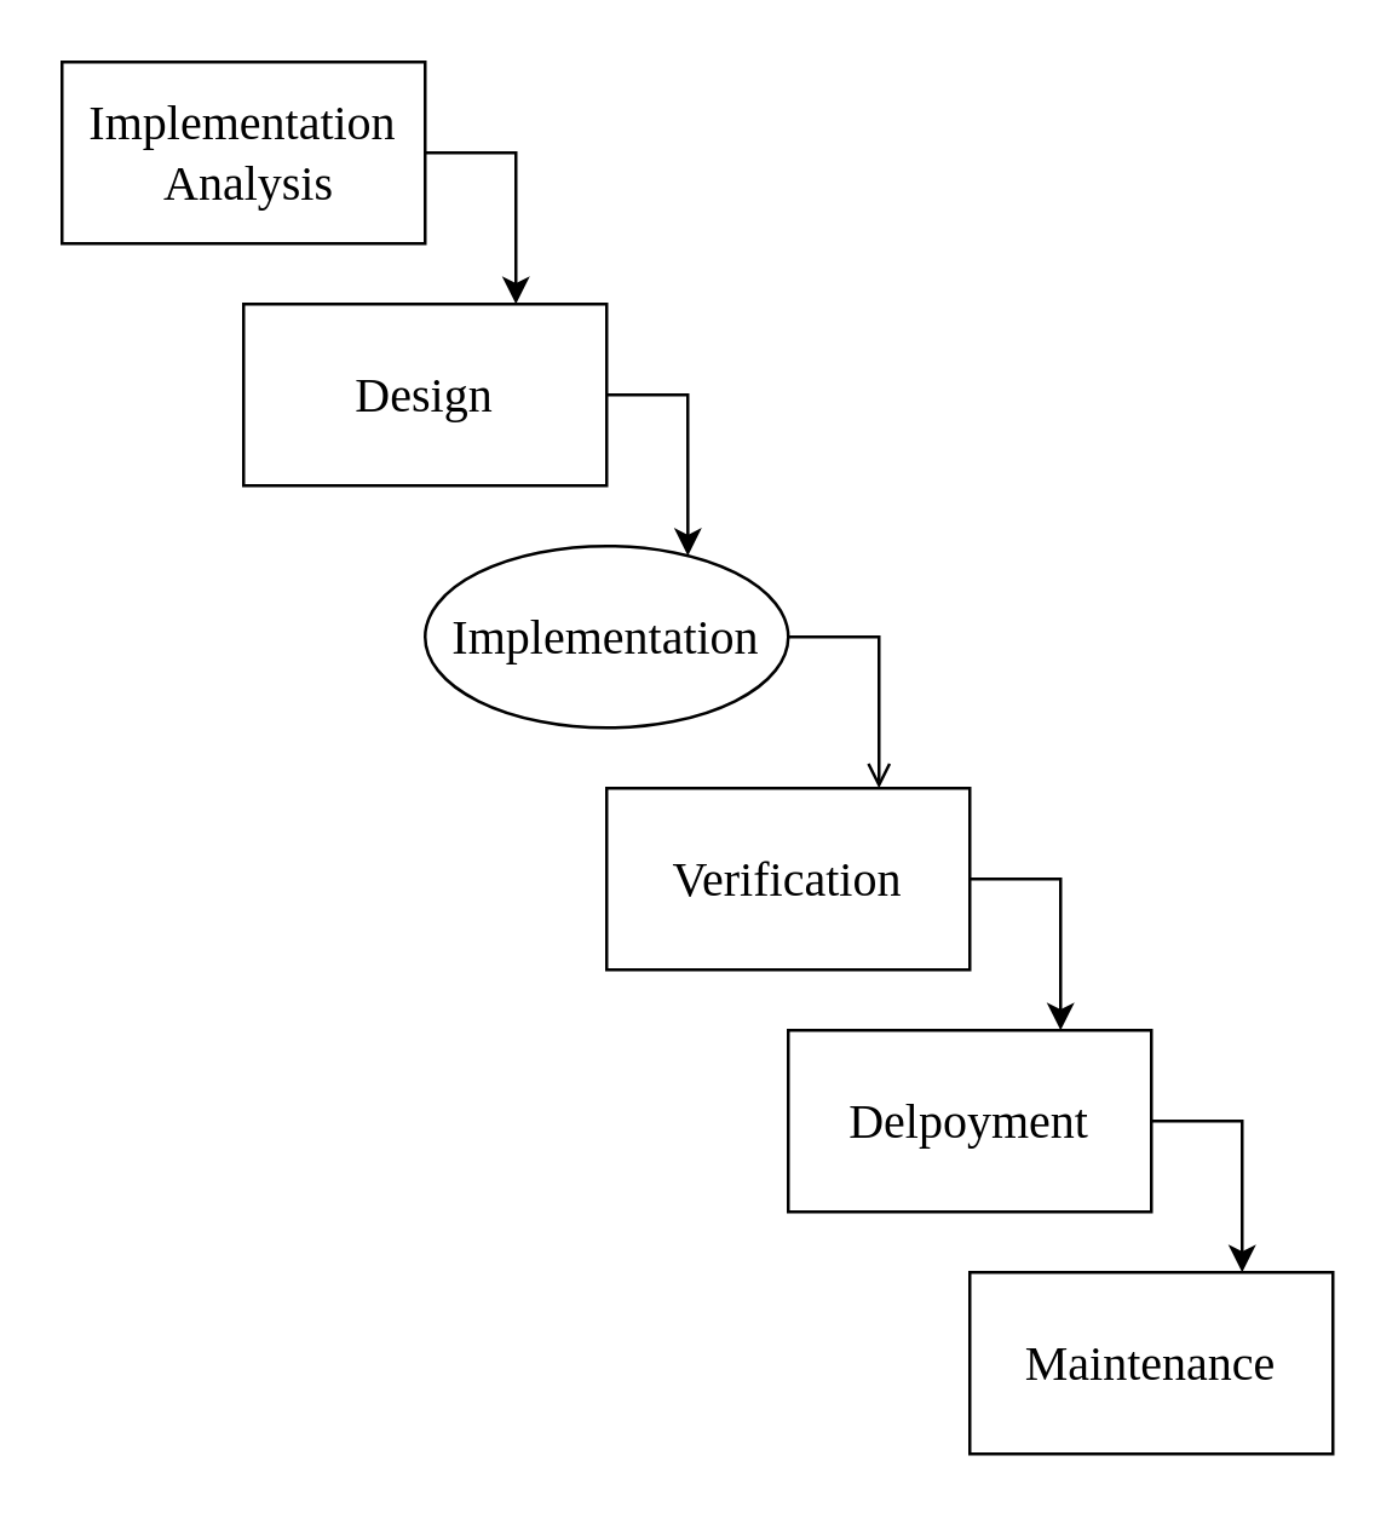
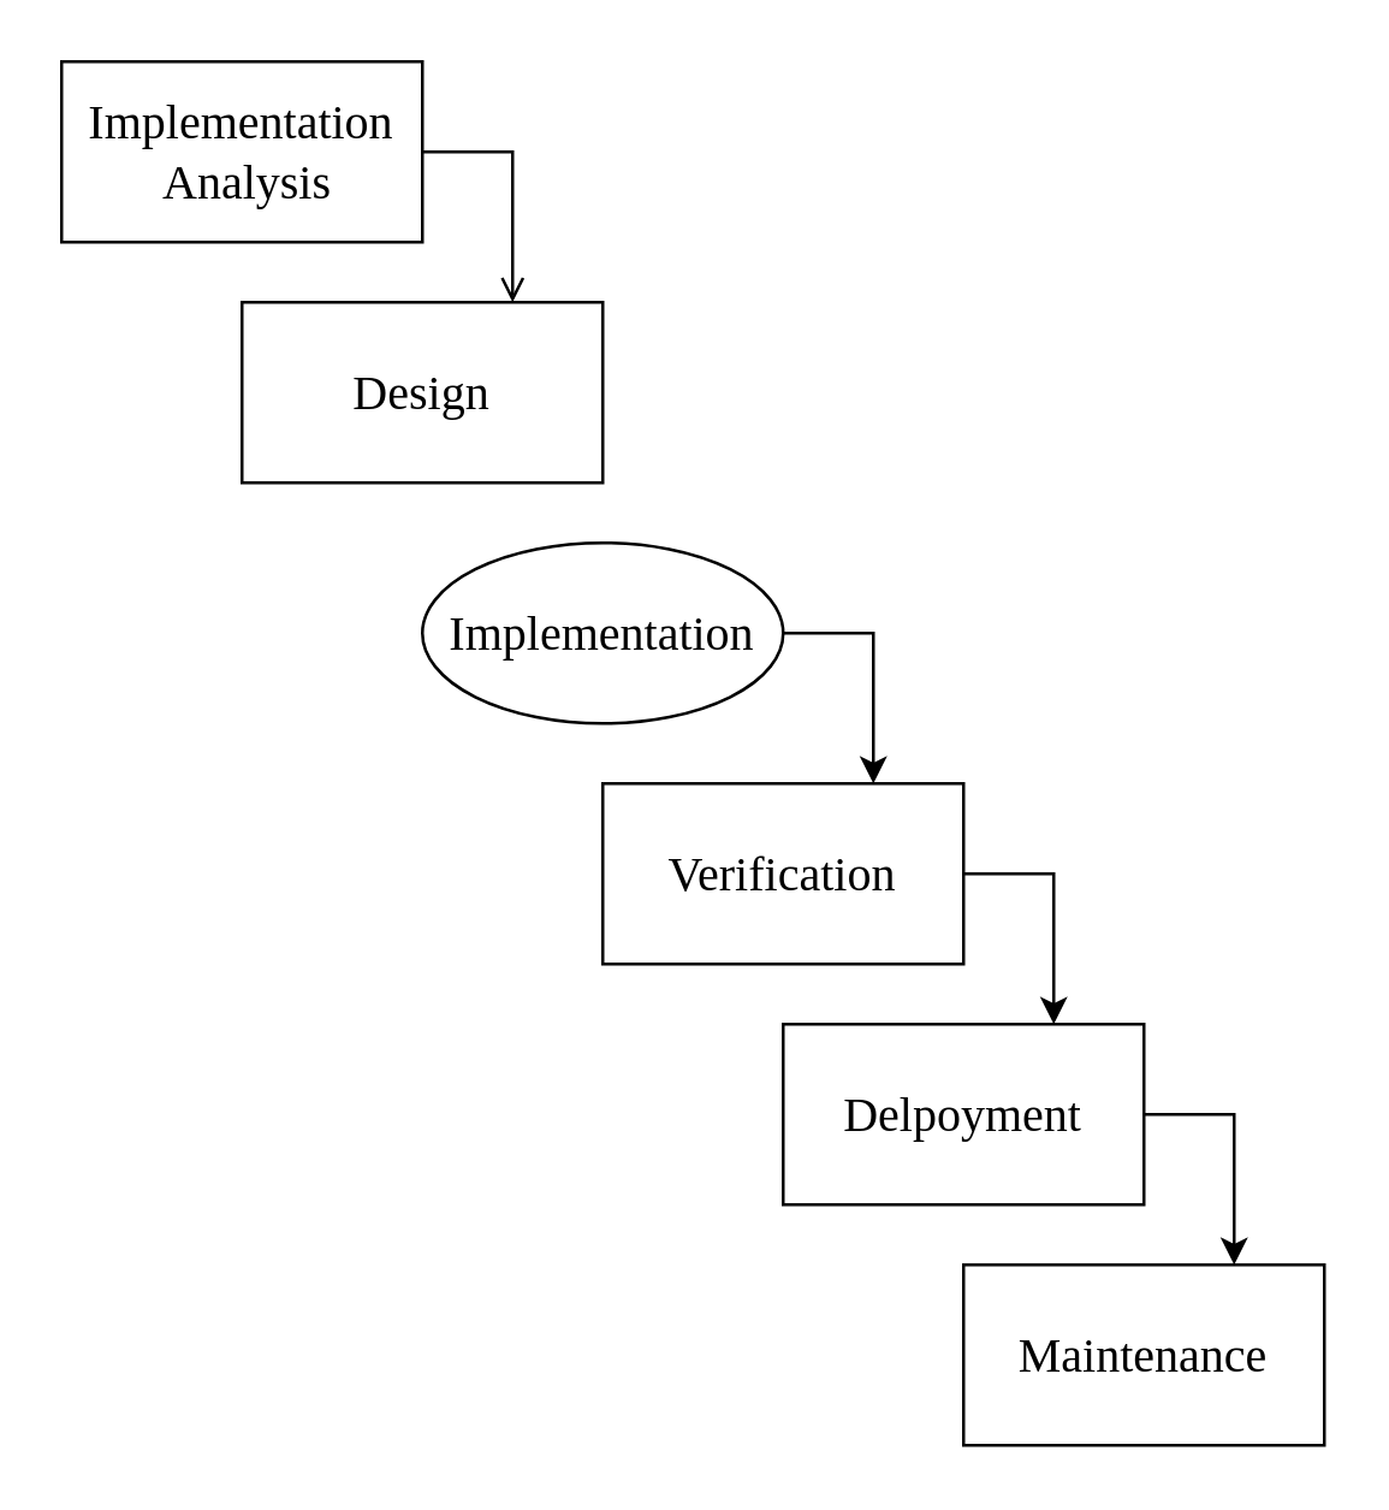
  <mxCell id="0" />
  <mxCell id="1" parent="0" />
- <mxCell id="2" style="edgeStyle=orthogonalEdgeStyle;rounded=0;orthogonalLoop=1;jettySize=auto;html=1;entryX=0.75;entryY=0;entryDx=0;entryDy=0;fontFamily=Times New Roman;fontSize=16;" edge="1" parent="1" source="3" target="5"><mxGeometry relative="1" as="geometry"><Array as="points"><mxPoint x="170" y="50" /></Array></mxGeometry></mxCell>
+ <mxCell id="2" style="edgeStyle=orthogonalEdgeStyle;rounded=0;orthogonalLoop=1;jettySize=auto;html=1;entryX=0.75;entryY=0;entryDx=0;entryDy=0;fontFamily=Times New Roman;fontSize=16;endArrow=open;" edge="1" parent="1" source="3" target="5"><mxGeometry relative="1" as="geometry"><Array as="points"><mxPoint x="170" y="50" /></Array></mxGeometry></mxCell>
  <mxCell id="3" value="Implementation&lt;br style=&quot;font-size: 16px;&quot;&gt;&amp;nbsp;Analysis" style="rounded=0;whiteSpace=wrap;html=1;fillColor=none;fontFamily=Times New Roman;fontSize=16;" vertex="1" parent="1"><mxGeometry x="20" y="20" width="120" height="60" as="geometry" /></mxCell>
- <mxCell id="4" style="edgeStyle=orthogonalEdgeStyle;rounded=0;orthogonalLoop=1;jettySize=auto;html=1;exitX=1;exitY=0.5;exitDx=0;exitDy=0;entryX=0.75;entryY=0;entryDx=0;entryDy=0;fontFamily=Times New Roman;fontSize=16;" edge="1" parent="1" source="5" target="7"><mxGeometry relative="1" as="geometry" /></mxCell>
  <mxCell id="5" value="Design" style="rounded=0;whiteSpace=wrap;html=1;fillColor=none;fontFamily=Times New Roman;fontSize=16;" vertex="1" parent="1"><mxGeometry x="80" y="100" width="120" height="60" as="geometry" /></mxCell>
- <mxCell id="6" style="edgeStyle=orthogonalEdgeStyle;rounded=0;orthogonalLoop=1;jettySize=auto;html=1;exitX=1;exitY=0.5;exitDx=0;exitDy=0;entryX=0.75;entryY=0;entryDx=0;entryDy=0;fontFamily=Times New Roman;fontSize=16;endArrow=open;" edge="1" parent="1" source="7" target="9"><mxGeometry relative="1" as="geometry" /></mxCell>
+ <mxCell id="6" style="edgeStyle=orthogonalEdgeStyle;rounded=0;orthogonalLoop=1;jettySize=auto;html=1;exitX=1;exitY=0.5;exitDx=0;exitDy=0;entryX=0.75;entryY=0;entryDx=0;entryDy=0;fontFamily=Times New Roman;fontSize=16;" edge="1" parent="1" source="7" target="9"><mxGeometry relative="1" as="geometry" /></mxCell>
  <mxCell id="7" value="Implementation" style="ellipse;whiteSpace=wrap;html=1;fillColor=none;fontFamily=Times New Roman;fontSize=16;" vertex="1" parent="1"><mxGeometry x="140" y="180" width="120" height="60" as="geometry" /></mxCell>
  <mxCell id="8" style="edgeStyle=orthogonalEdgeStyle;rounded=0;orthogonalLoop=1;jettySize=auto;html=1;exitX=1;exitY=0.5;exitDx=0;exitDy=0;entryX=0.75;entryY=0;entryDx=0;entryDy=0;fontFamily=Times New Roman;fontSize=16;" edge="1" parent="1" source="9" target="11"><mxGeometry relative="1" as="geometry" /></mxCell>
  <mxCell id="9" value="Verification" style="rounded=0;whiteSpace=wrap;html=1;fillColor=none;fontFamily=Times New Roman;fontSize=16;" vertex="1" parent="1"><mxGeometry x="200" y="260" width="120" height="60" as="geometry" /></mxCell>
  <mxCell id="10" style="edgeStyle=orthogonalEdgeStyle;rounded=0;orthogonalLoop=1;jettySize=auto;html=1;exitX=1;exitY=0.5;exitDx=0;exitDy=0;entryX=0.75;entryY=0;entryDx=0;entryDy=0;fontFamily=Times New Roman;fontSize=16;" edge="1" parent="1" source="11" target="12"><mxGeometry relative="1" as="geometry" /></mxCell>
  <mxCell id="11" value="Delpoyment" style="rounded=0;whiteSpace=wrap;html=1;fillColor=none;fontFamily=Times New Roman;fontSize=16;" vertex="1" parent="1"><mxGeometry x="260" y="340" width="120" height="60" as="geometry" /></mxCell>
  <mxCell id="12" value="Maintenance" style="rounded=0;whiteSpace=wrap;html=1;fillColor=none;fontFamily=Times New Roman;fontSize=16;" vertex="1" parent="1"><mxGeometry x="320" y="420" width="120" height="60" as="geometry" /></mxCell>
